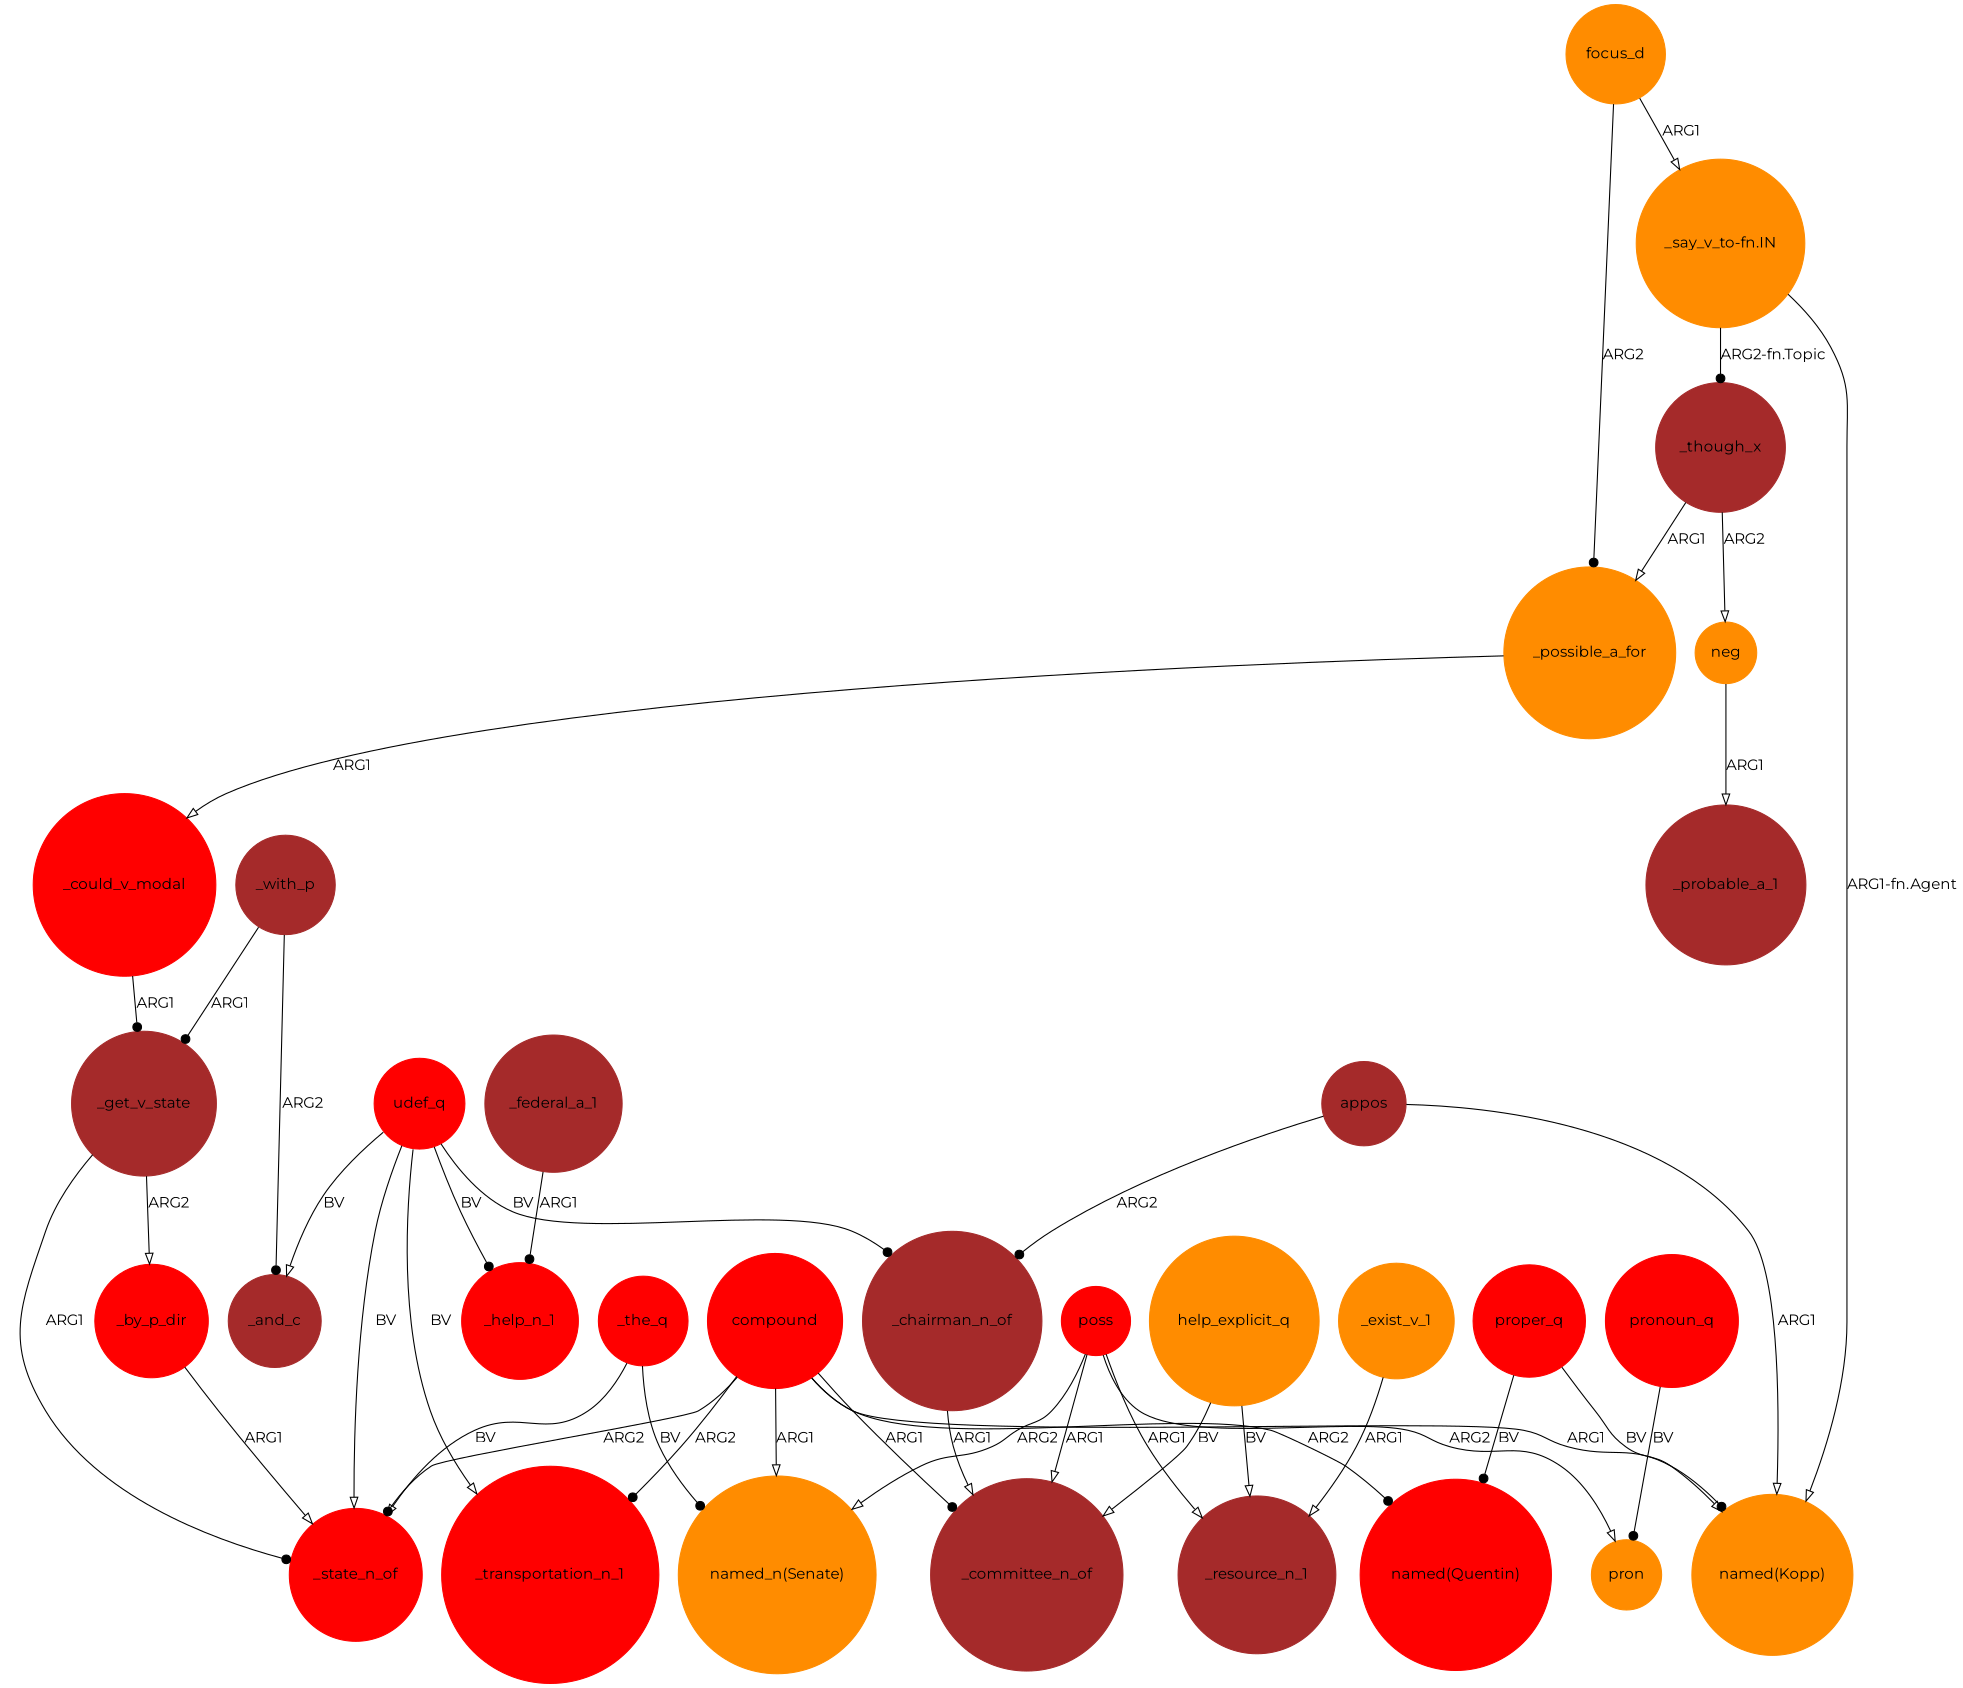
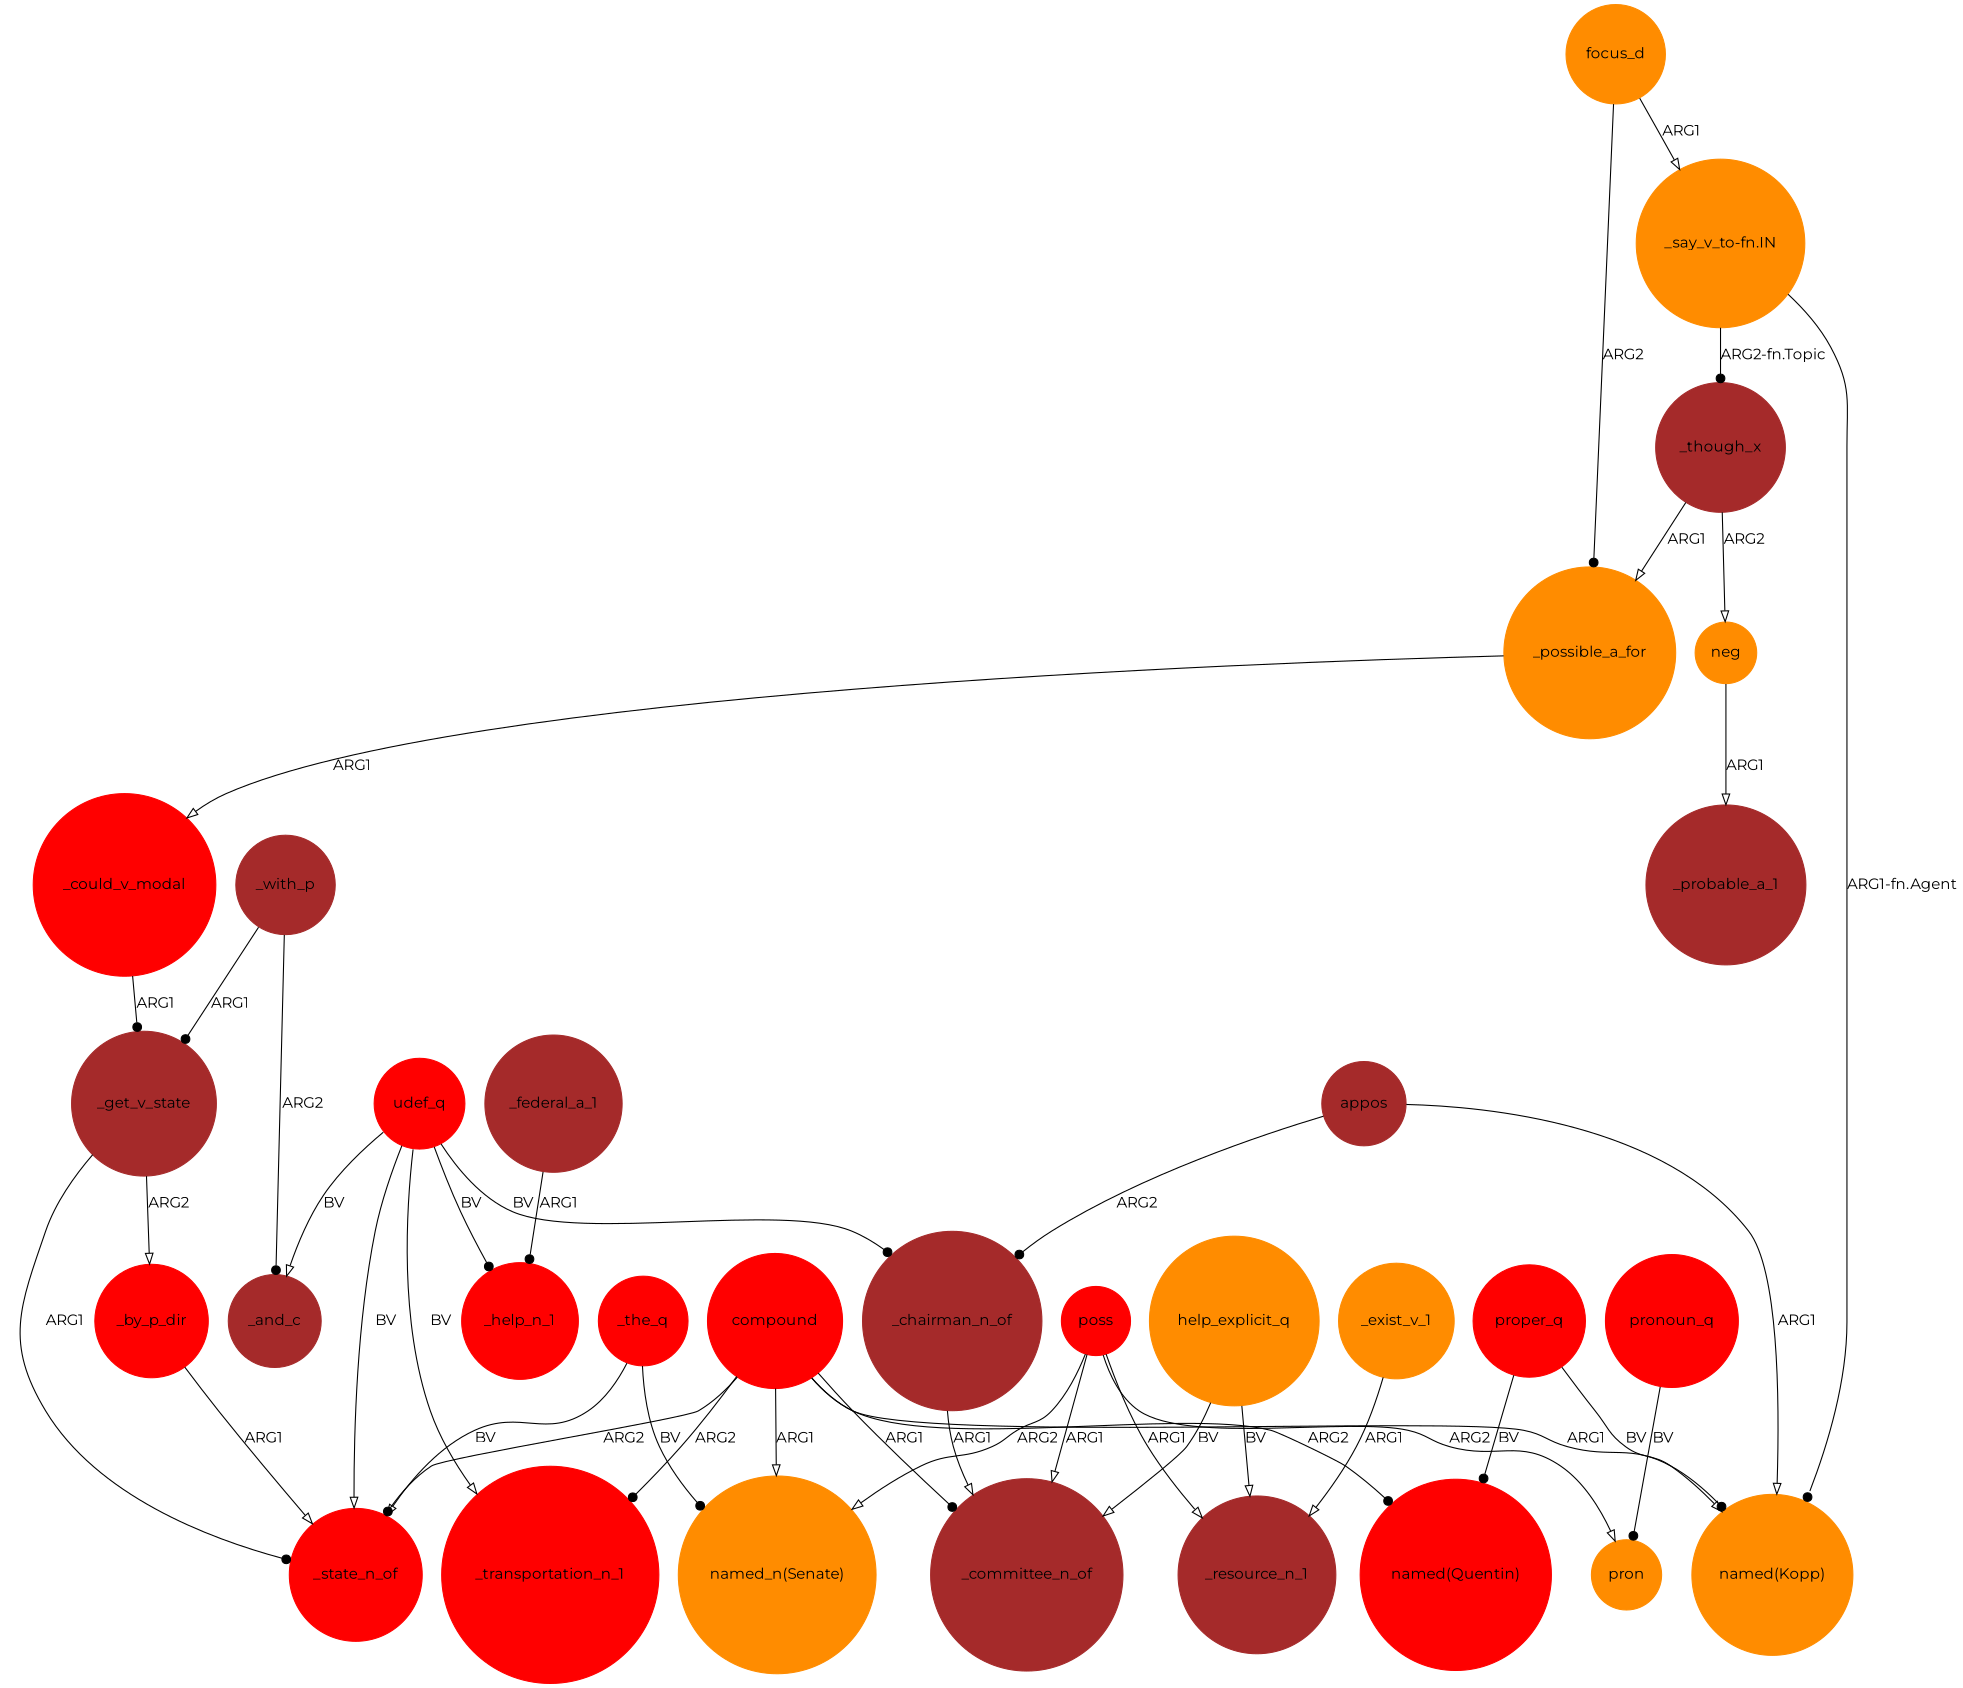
  digraph {
    fontname=Montserrat
    node [color=red fontname=Montserrat shape=circle style=filled]
    edge [arrowhead=onormal fontname=Montserrat]
    _though_x [color=brown]
    _possible_a_for [color=darkorange]
    neg [color=darkorange]
    _could_v_modal
    _probable_a_1 [color=brown]
    _get_v_state [color=brown]
    _with_p [color=brown]
    _and_c [color=brown]
    _state_n_of
    _by_p_dir
    n11 [color=darkorange label=help_explicit_q]
    _committee_n_of [color=brown]
    _resource_n_1 [color=brown]
    udef_q
    _transportation_n_1
    _chairman_n_of [color=brown]
    _help_n_1
    poss
    pron [color=darkorange]
    "named_n(Senate)" [color=darkorange]
    compound
    "named(Quentin)"
    "named(Kopp)" [color=darkorange]
    _exist_v_1 [color=darkorange]
    appos [color=brown]
    _the_q
    "_say_v_to-fn.IN" [color=darkorange]
    pronoun_q
    proper_q
    _federal_a_1 [color=brown]
    focus_d [color=darkorange]
    _though_x -> _possible_a_for [label=ARG1]
    _though_x -> neg [label=ARG2]
    _possible_a_for -> _could_v_modal [label=ARG1]
    neg -> _probable_a_1 [label=ARG1]
    _could_v_modal -> _get_v_state [arrowhead=dot label=ARG1]
    _get_v_state -> _state_n_of [arrowhead=dot label=ARG1]
    _get_v_state -> _by_p_dir [label=ARG2]
    _with_p -> _get_v_state [arrowhead=dot label=ARG1]
    _with_p -> _and_c [arrowhead=dot label=ARG2]
    _by_p_dir -> _state_n_of [label=ARG1]
    n11 -> _committee_n_of [label=BV]
    n11 -> _resource_n_1 [label=BV]
    udef_q -> _and_c [label=BV]
    udef_q -> _state_n_of [label=BV]
    udef_q -> _transportation_n_1 [label=BV]
    udef_q -> _chairman_n_of [arrowhead=dot label=BV]
    udef_q -> _help_n_1 [arrowhead=dot label=BV]
    _chairman_n_of -> _committee_n_of [label=ARG1]
    poss -> _committee_n_of [label=ARG1]
    poss -> _resource_n_1 [label=ARG1]
    poss -> pron [label=ARG2]
    poss -> "named_n(Senate)" [label=ARG2]
    compound -> _state_n_of [arrowhead=dot label=ARG2]
    compound -> _committee_n_of [arrowhead=dot label=ARG1]
    compound -> _transportation_n_1 [arrowhead=dot label=ARG2]
    compound -> "named_n(Senate)" [label=ARG1]
    compound -> "named(Quentin)" [arrowhead=dot label=ARG2]
    compound -> "named(Kopp)" [arrowhead=dot label=ARG1]
    _exist_v_1 -> _resource_n_1 [label=ARG1]
    appos -> _chairman_n_of [arrowhead=dot label=ARG2]
    appos -> "named(Kopp)" [label=ARG1]
    _the_q -> _state_n_of [label=BV]
    _the_q -> "named_n(Senate)" [arrowhead=dot label=BV]
    "_say_v_to-fn.IN" -> _though_x [arrowhead=dot label="ARG2-fn.Topic"]
-   "_say_v_to-fn.IN" -> "named(Kopp)" [label="ARG1-fn.Agent"]
+   "_say_v_to-fn.IN" -> "named(Kopp)" [arrowhead=dot label="ARG1-fn.Agent"]
    pronoun_q -> pron [arrowhead=dot label=BV]
    proper_q -> "named(Quentin)" [arrowhead=dot label=BV]
    proper_q -> "named(Kopp)" [label=BV]
    _federal_a_1 -> _help_n_1 [arrowhead=dot label=ARG1]
    focus_d -> _possible_a_for [arrowhead=dot label=ARG2]
    focus_d -> "_say_v_to-fn.IN" [label=ARG1]
  }
